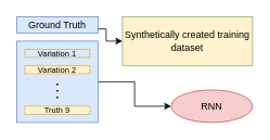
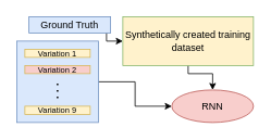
  <mxCell id="0" />
  <mxCell id="1" parent="0" />
  <mxCell id="2" style="edgeStyle=orthogonalEdgeStyle;rounded=0;orthogonalLoop=1;jettySize=auto;html=1;entryX=0;entryY=0.5;entryDx=0;entryDy=0;" edge="1" parent="1" source="3" target="12"><mxGeometry relative="1" as="geometry" /></mxCell>
  <mxCell id="3" value="" style="rounded=0;whiteSpace=wrap;html=1;fillColor=#dae8fc;strokeColor=#6c8ebf;" vertex="1" parent="1"><mxGeometry x="20" y="50" width="100" height="100" as="geometry" /></mxCell>
  <mxCell id="4" style="edgeStyle=orthogonalEdgeStyle;rounded=0;orthogonalLoop=1;jettySize=auto;html=1;entryX=0;entryY=0.5;entryDx=0;entryDy=0;" edge="1" parent="1" source="5" target="11"><mxGeometry relative="1" as="geometry"><Array as="points"><mxPoint x="130" y="35" /><mxPoint x="130" y="50" /></Array></mxGeometry></mxCell>
- <mxCell id="5" value="Ground Truth" style="rounded=0;whiteSpace=wrap;html=1;fillColor=#dae8fc;strokeColor=#6c8ebf;" vertex="1" parent="1"><mxGeometry x="20" y="20" width="100" height="20" as="geometry" /></mxCell>
- <mxCell id="6" value="&lt;font style=&quot;font-size: 10px;&quot;&gt;Variation 1&lt;/font&gt;" style="rounded=0;whiteSpace=wrap;html=1;fillColor=#dae8fc;strokeColor=#d6b656;" vertex="1" parent="1"><mxGeometry x="30" y="60" width="80" height="10" as="geometry" /></mxCell>
- <mxCell id="7" value="&lt;font style=&quot;font-size: 10px;&quot;&gt;Variation 2&lt;/font&gt;" style="rounded=0;whiteSpace=wrap;html=1;fillColor=#fff2cc;strokeColor=#d6b656;" vertex="1" parent="1"><mxGeometry x="30" y="80" width="80" height="10" as="geometry" /></mxCell>
- <mxCell id="8" value="&lt;font style=&quot;font-size: 10px;&quot;&gt;Truth 9&lt;/font&gt;" style="rounded=0;whiteSpace=wrap;html=1;fillColor=#fff2cc;strokeColor=#d6b656;" vertex="1" parent="1"><mxGeometry x="30" y="130" width="80" height="10" as="geometry" /></mxCell>
+ <mxCell id="5" value="Ground Truth" style="rounded=0;whiteSpace=wrap;html=1;fillColor=#dae8fc;strokeColor=#6c8ebf;" vertex="1" parent="1"><mxGeometry x="35" y="20" width="100" height="20" as="geometry" /></mxCell>
+ <mxCell id="6" value="&lt;font style=&quot;font-size: 10px;&quot;&gt;Variation 1&lt;/font&gt;" style="rounded=0;whiteSpace=wrap;html=1;fillColor=#fff2cc;strokeColor=#d6b656;" vertex="1" parent="1"><mxGeometry x="30" y="60" width="80" height="10" as="geometry" /></mxCell>
+ <mxCell id="7" value="&lt;font style=&quot;font-size: 10px;&quot;&gt;Variation 2&lt;/font&gt;" style="rounded=0;whiteSpace=wrap;html=1;fillColor=#f8cecc;strokeColor=#d6b656;" vertex="1" parent="1"><mxGeometry x="30" y="80" width="80" height="10" as="geometry" /></mxCell>
+ <mxCell id="8" value="&lt;font style=&quot;font-size: 10px;&quot;&gt;Variation 9&lt;/font&gt;" style="rounded=0;whiteSpace=wrap;html=1;fillColor=#fff2cc;strokeColor=#d6b656;" vertex="1" parent="1"><mxGeometry x="30" y="130" width="80" height="10" as="geometry" /></mxCell>
  <mxCell id="9" value="" style="endArrow=none;dashed=1;html=1;dashPattern=1 3;strokeWidth=2;rounded=0;" edge="1" parent="1"><mxGeometry width="50" height="50" relative="1" as="geometry"><mxPoint x="70" y="120" as="sourcePoint" /><mxPoint x="70" y="100" as="targetPoint" /></mxGeometry></mxCell>
+ <mxCell id="10" style="edgeStyle=orthogonalEdgeStyle;rounded=0;orthogonalLoop=1;jettySize=auto;html=1;exitX=0.5;exitY=1;exitDx=0;exitDy=0;entryX=0.5;entryY=0;entryDx=0;entryDy=0;" edge="1" parent="1" source="11" target="12"><mxGeometry relative="1" as="geometry"><Array as="points"><mxPoint x="230" y="90" /><mxPoint x="260" y="90" /></Array></mxGeometry></mxCell>
  <mxCell id="11" value="Synthetically created training dataset" style="rounded=0;whiteSpace=wrap;html=1;fillColor=#fff2cc;strokeColor=#82b366;" vertex="1" parent="1"><mxGeometry x="150" y="20" width="160" height="60" as="geometry" /></mxCell>
  <mxCell id="12" value="RNN" style="ellipse;whiteSpace=wrap;html=1;fillColor=#f8cecc;strokeColor=#b85450;" vertex="1" parent="1"><mxGeometry x="210" y="110" width="100" height="40" as="geometry" /></mxCell>
